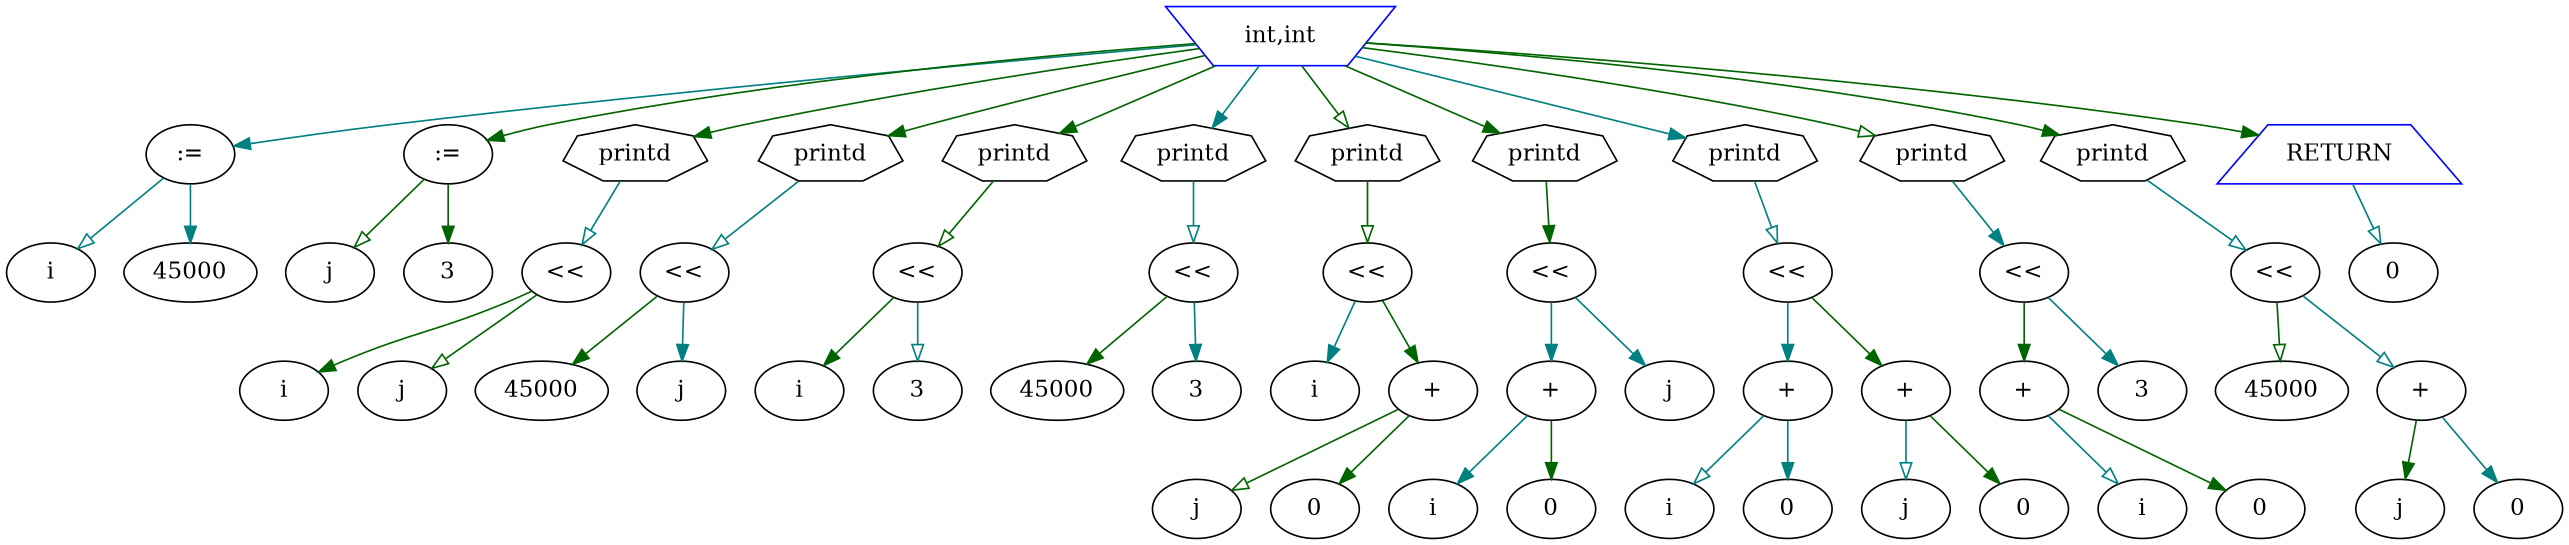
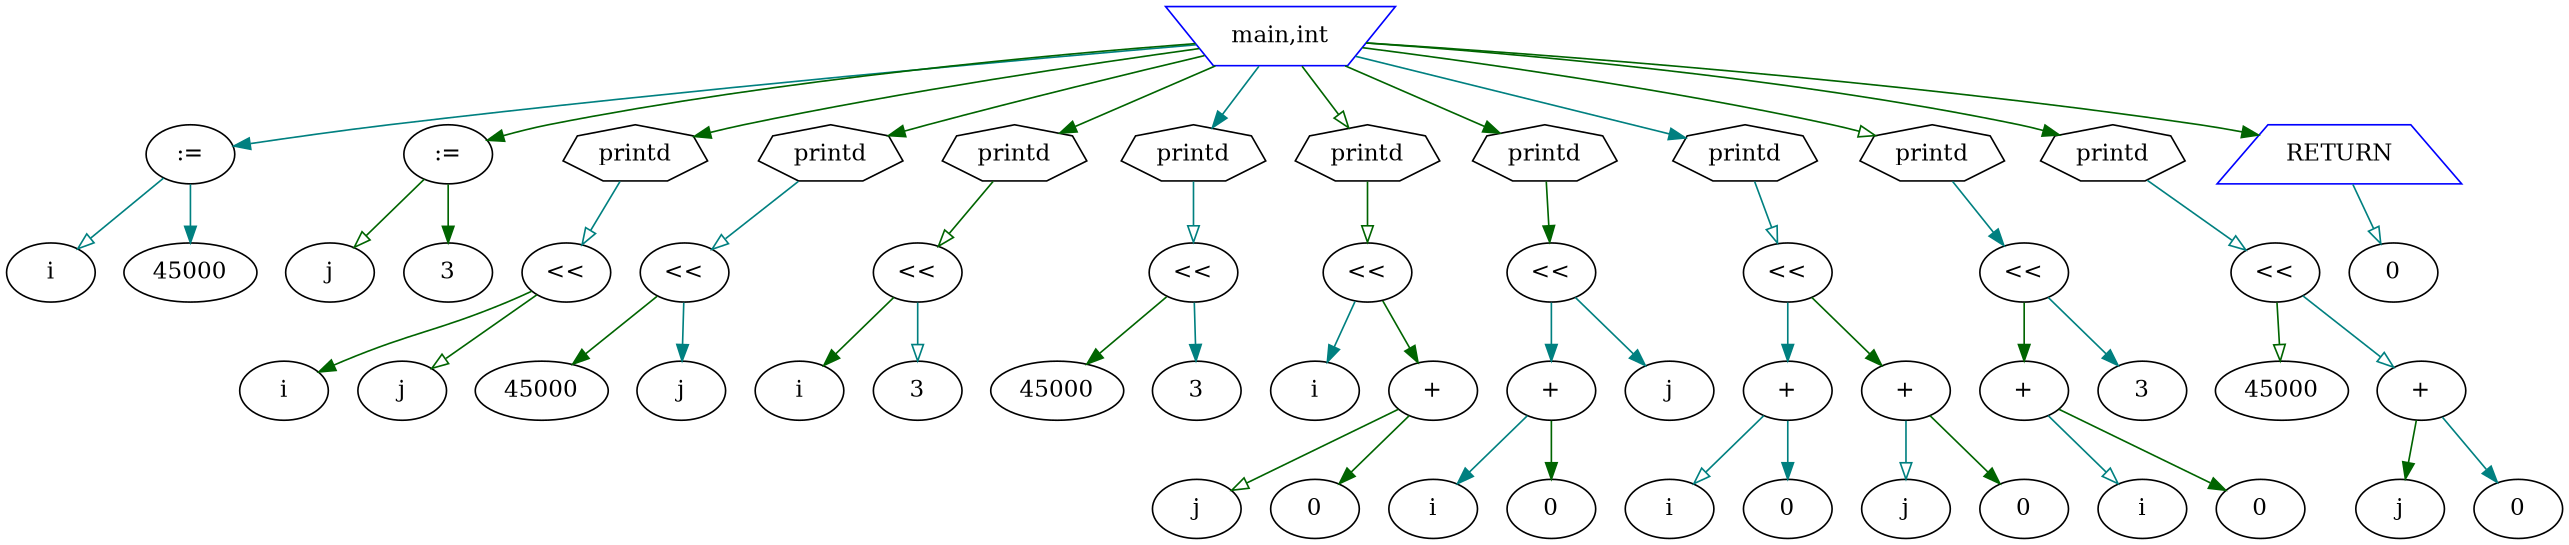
  digraph {
    edge [color=darkgreen arrowhead=normal]
-   n1 [color=blue label="int,int" shape=invtrapezium]
+   n1 [color=blue label="main,int" shape=invtrapezium]
    n2 [label=":="]
    n3 [label=":="]
    n4 [label=printd shape=septagon]
    n5 [label=printd shape=septagon]
    n6 [label=printd shape=septagon]
    n7 [label=printd shape=septagon]
    n8 [label=printd shape=septagon]
    n9 [label=printd shape=septagon]
    n10 [label=printd shape=septagon]
    n11 [label=printd shape=septagon]
    n12 [label=printd shape=septagon]
    n13 [color=blue label=RETURN shape=trapezium]
    n14 [label=i]
    n15 [label=45000]
    n16 [label=j]
    n17 [label=3]
    n18 [label="<<"]
    n19 [label=i]
    n20 [label=j]
    n21 [label="<<"]
    n22 [label=45000]
    n23 [label=j]
    n24 [label="<<"]
    n25 [label=i]
    n26 [label=3]
    n27 [label="<<"]
    n28 [label=45000]
    n29 [label=3]
    n30 [label="<<"]
    n31 [label=i]
    n32 [label="+"]
    n33 [label=j]
    n34 [label=0]
    n35 [label="<<"]
    n36 [label="+"]
    n37 [label=j]
    n38 [label=i]
    n39 [label=0]
    n40 [label="<<"]
    n41 [label="+"]
    n42 [label="+"]
    n43 [label=i]
    n44 [label=0]
    n45 [label=j]
    n46 [label=0]
    n47 [label="<<"]
    n48 [label="+"]
    n49 [label=3]
    n50 [label=i]
    n51 [label=0]
    n52 [label="<<"]
    n53 [label=45000]
    n54 [label="+"]
    n55 [label=j]
    n56 [label=0]
    n57 [label=0]
    n1 -> n2 [color=teal]
    n1 -> n3
    n1 -> n4
    n1 -> n5
    n1 -> n6
    n1 -> n7 [color=teal]
    n1 -> n8 [arrowhead=onormal]
    n1 -> n9
    n1 -> n10 [color=teal]
    n1 -> n11 [arrowhead=onormal]
    n1 -> n12
    n1 -> n13
    n2 -> n14 [color=teal arrowhead=onormal]
    n2 -> n15 [color=teal]
    n3 -> n16 [arrowhead=onormal]
    n3 -> n17
    n4 -> n18 [color=teal arrowhead=onormal]
    n5 -> n21 [color=teal arrowhead=onormal]
    n6 -> n24 [arrowhead=onormal]
    n7 -> n27 [color=teal arrowhead=onormal]
    n8 -> n30 [arrowhead=onormal]
    n9 -> n35
    n10 -> n40 [color=teal arrowhead=onormal]
    n11 -> n47 [color=teal]
    n12 -> n52 [color=teal arrowhead=onormal]
    n13 -> n57 [color=teal arrowhead=onormal]
    n18 -> n19
    n18 -> n20 [arrowhead=onormal]
    n21 -> n22
    n21 -> n23 [color=teal]
    n24 -> n25
    n24 -> n26 [color=teal arrowhead=onormal]
    n27 -> n28
    n27 -> n29 [color=teal]
    n30 -> n31 [color=teal]
    n30 -> n32
    n32 -> n33 [arrowhead=onormal]
    n32 -> n34
    n35 -> n36 [color=teal]
    n35 -> n37 [color=teal]
    n36 -> n38 [color=teal]
    n36 -> n39
    n40 -> n41 [color=teal]
    n40 -> n42
    n41 -> n43 [color=teal arrowhead=onormal]
    n41 -> n44 [color=teal]
    n42 -> n45 [color=teal arrowhead=onormal]
    n42 -> n46
    n47 -> n48
    n47 -> n49 [color=teal]
    n48 -> n50 [color=teal arrowhead=onormal]
    n48 -> n51
    n52 -> n53 [arrowhead=onormal]
    n52 -> n54 [color=teal arrowhead=onormal]
    n54 -> n55
    n54 -> n56 [color=teal]
  }
